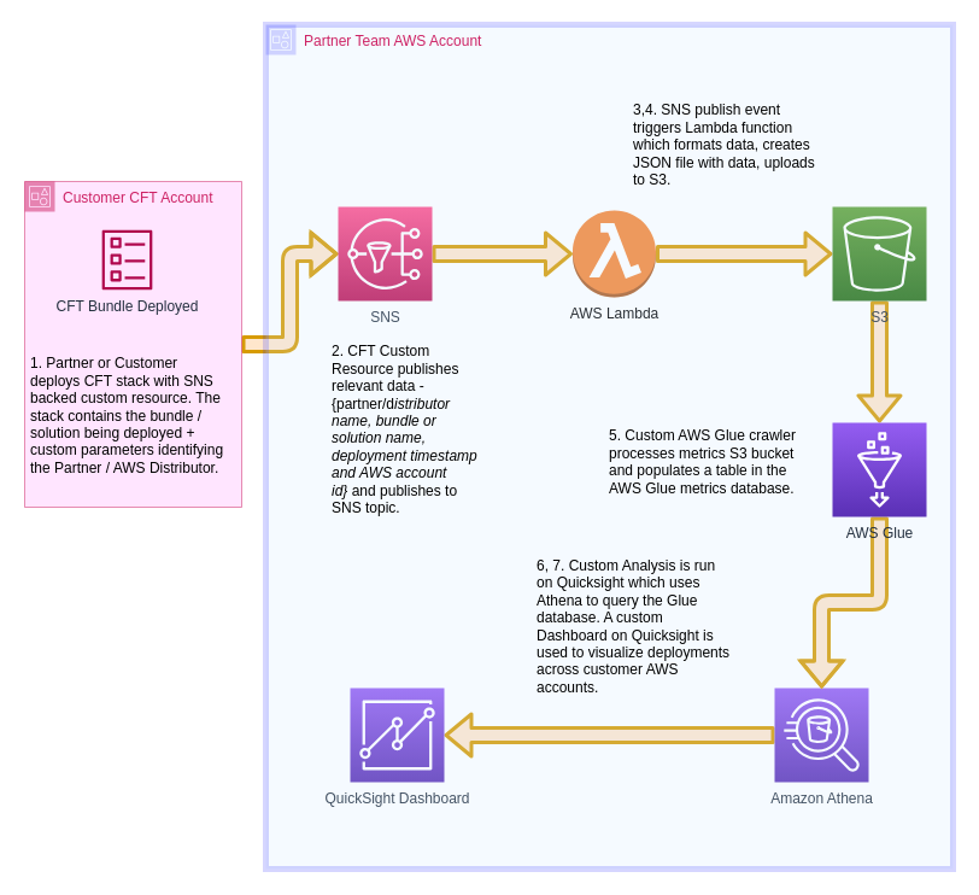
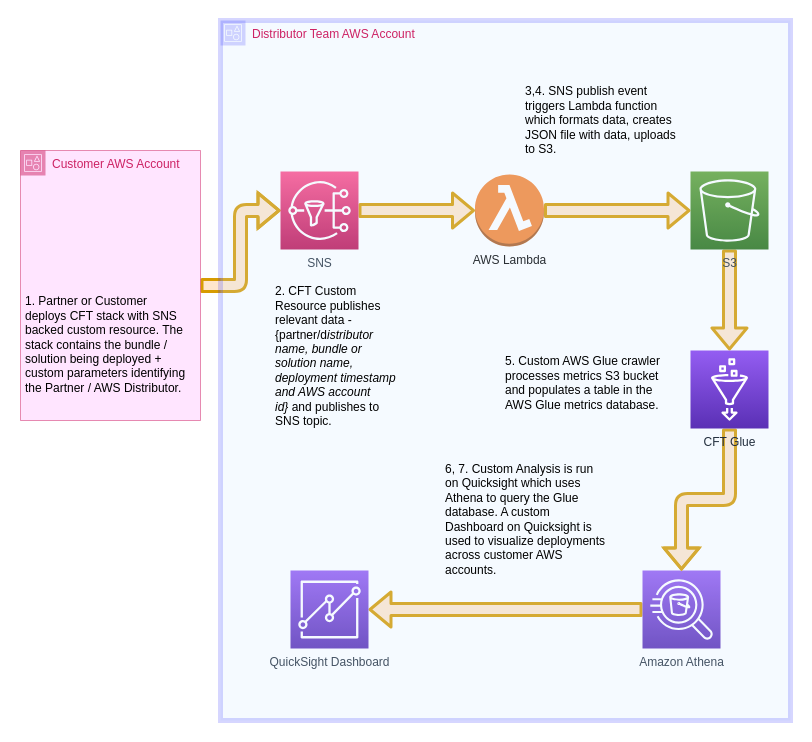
  <mxCell id="0" />
  <mxCell id="1" parent="0" />
  <mxCell id="2" value="" style="edgeStyle=orthogonalEdgeStyle;shape=flexArrow;rounded=1;orthogonalLoop=1;jettySize=auto;html=1;strokeWidth=3;fillColor=#ffe6cc;strokeColor=#d79b00;" parent="1" source="3" target="15" edge="1"><mxGeometry relative="1" as="geometry" /></mxCell>
- <mxCell id="3" value="Customer CFT Account" style="points=[[0,0],[0.25,0],[0.5,0],[0.75,0],[1,0],[1,0.25],[1,0.5],[1,0.75],[1,1],[0.75,1],[0.5,1],[0.25,1],[0,1],[0,0.75],[0,0.5],[0,0.25]];outlineConnect=0;gradientColor=none;html=1;whiteSpace=wrap;fontSize=12;fontStyle=0;container=1;pointerEvents=0;collapsible=0;recursiveResize=0;shape=mxgraph.aws4.group;grIcon=mxgraph.aws4.group_account;strokeColor=#CD2264;fillColor=#FFCCFF;verticalAlign=top;align=left;spacingLeft=30;fontColor=#CD2264;dashed=0;opacity=50;" parent="1" vertex="1"><mxGeometry x="20" y="150" width="180" height="270" as="geometry" /></mxCell>
- <mxCell id="4" value="CFT Bundle Deployed" style="sketch=0;outlineConnect=0;fontColor=#232F3E;gradientColor=none;fillColor=#B0084D;strokeColor=none;dashed=0;verticalLabelPosition=bottom;verticalAlign=top;align=center;html=1;fontSize=12;fontStyle=0;aspect=fixed;pointerEvents=1;shape=mxgraph.aws4.template;" parent="3" vertex="1"><mxGeometry x="64.16" y="40" width="41.67" height="50" as="geometry" /></mxCell>
+ <mxCell id="3" value="Customer AWS Account" style="points=[[0,0],[0.25,0],[0.5,0],[0.75,0],[1,0],[1,0.25],[1,0.5],[1,0.75],[1,1],[0.75,1],[0.5,1],[0.25,1],[0,1],[0,0.75],[0,0.5],[0,0.25]];outlineConnect=0;gradientColor=none;html=1;whiteSpace=wrap;fontSize=12;fontStyle=0;container=1;pointerEvents=0;collapsible=0;recursiveResize=0;shape=mxgraph.aws4.group;grIcon=mxgraph.aws4.group_account;strokeColor=#CD2264;fillColor=#FFCCFF;verticalAlign=top;align=left;spacingLeft=30;fontColor=#CD2264;dashed=0;opacity=50;" parent="1" vertex="1"><mxGeometry x="20" y="150" width="180" height="270" as="geometry" /></mxCell>
  <mxCell id="5" value="&lt;br&gt;1. Partner or Customer deploys CFT stack with SNS backed custom resource. The stack contains the bundle / solution being deployed + custom parameters identifying the Partner / AWS Distributor." style="text;html=1;strokeColor=none;fillColor=none;spacing=5;spacingTop=-20;whiteSpace=wrap;overflow=hidden;rounded=0;" parent="3" vertex="1"><mxGeometry y="140" width="170" height="110" as="geometry" /></mxCell>
  <mxCell id="6" value="" style="edgeStyle=orthogonalEdgeStyle;shape=flexArrow;rounded=1;orthogonalLoop=1;jettySize=auto;html=1;strokeWidth=3;fillColor=#ffe6cc;strokeColor=#d79b00;" parent="1" source="7" target="9" edge="1"><mxGeometry relative="1" as="geometry" /></mxCell>
  <mxCell id="7" value="Amazon Athena" style="sketch=0;points=[[0,0,0],[0.25,0,0],[0.5,0,0],[0.75,0,0],[1,0,0],[0,1,0],[0.25,1,0],[0.5,1,0],[0.75,1,0],[1,1,0],[0,0.25,0],[0,0.5,0],[0,0.75,0],[1,0.25,0],[1,0.5,0],[1,0.75,0]];outlineConnect=0;fontColor=#232F3E;gradientColor=#945DF2;gradientDirection=north;fillColor=#5A30B5;strokeColor=#ffffff;dashed=0;verticalLabelPosition=bottom;verticalAlign=top;align=center;html=1;fontSize=12;fontStyle=0;aspect=fixed;shape=mxgraph.aws4.resourceIcon;resIcon=mxgraph.aws4.athena;" parent="1" vertex="1"><mxGeometry x="642" y="570" width="78" height="78" as="geometry" /></mxCell>
  <mxCell id="8" value="" style="edgeStyle=orthogonalEdgeStyle;shape=flexArrow;rounded=1;orthogonalLoop=1;jettySize=auto;html=1;strokeWidth=3;fillColor=#ffe6cc;strokeColor=#d79b00;" parent="1" source="19" target="7" edge="1"><mxGeometry relative="1" as="geometry" /></mxCell>
  <mxCell id="9" value="QuickSight Dashboard" style="sketch=0;points=[[0,0,0],[0.25,0,0],[0.5,0,0],[0.75,0,0],[1,0,0],[0,1,0],[0.25,1,0],[0.5,1,0],[0.75,1,0],[1,1,0],[0,0.25,0],[0,0.5,0],[0,0.75,0],[1,0.25,0],[1,0.5,0],[1,0.75,0]];outlineConnect=0;fontColor=#232F3E;gradientColor=#945DF2;gradientDirection=north;fillColor=#5A30B5;strokeColor=#ffffff;dashed=0;verticalLabelPosition=bottom;verticalAlign=top;align=center;html=1;fontSize=12;fontStyle=0;aspect=fixed;shape=mxgraph.aws4.resourceIcon;resIcon=mxgraph.aws4.quicksight;" parent="1" vertex="1"><mxGeometry x="290" y="570" width="78" height="78" as="geometry" /></mxCell>
  <mxCell id="10" value="" style="edgeStyle=orthogonalEdgeStyle;shape=flexArrow;rounded=1;orthogonalLoop=1;jettySize=auto;html=1;strokeWidth=3;fillColor=#ffe6cc;strokeColor=#d79b00;" parent="1" source="11" target="13" edge="1"><mxGeometry relative="1" as="geometry" /></mxCell>
  <mxCell id="11" value="AWS Lambda" style="outlineConnect=0;dashed=0;verticalLabelPosition=bottom;verticalAlign=top;align=center;html=1;shape=mxgraph.aws3.lambda_function;fillColor=#F58534;gradientColor=none;" parent="1" vertex="1"><mxGeometry x="474.5" y="174" width="69" height="72" as="geometry" /></mxCell>
  <mxCell id="12" value="" style="edgeStyle=orthogonalEdgeStyle;shape=flexArrow;rounded=1;orthogonalLoop=1;jettySize=auto;html=1;strokeWidth=3;fillColor=#ffe6cc;strokeColor=#d79b00;" parent="1" source="13" target="19" edge="1"><mxGeometry relative="1" as="geometry" /></mxCell>
  <mxCell id="13" value="S3" style="sketch=0;points=[[0,0,0],[0.25,0,0],[0.5,0,0],[0.75,0,0],[1,0,0],[0,1,0],[0.25,1,0],[0.5,1,0],[0.75,1,0],[1,1,0],[0,0.25,0],[0,0.5,0],[0,0.75,0],[1,0.25,0],[1,0.5,0],[1,0.75,0]];outlineConnect=0;fontColor=#232F3E;gradientColor=#60A337;gradientDirection=north;fillColor=#277116;strokeColor=#ffffff;dashed=0;verticalLabelPosition=bottom;verticalAlign=top;align=center;html=1;fontSize=12;fontStyle=0;aspect=fixed;shape=mxgraph.aws4.resourceIcon;resIcon=mxgraph.aws4.s3;" parent="1" vertex="1"><mxGeometry x="690" y="171" width="78" height="78" as="geometry" /></mxCell>
  <mxCell id="14" value="" style="edgeStyle=orthogonalEdgeStyle;shape=flexArrow;rounded=1;orthogonalLoop=1;jettySize=auto;html=1;strokeWidth=3;fillColor=#ffe6cc;strokeColor=#d79b00;" parent="1" source="15" target="11" edge="1"><mxGeometry relative="1" as="geometry" /></mxCell>
  <mxCell id="15" value="SNS" style="sketch=0;points=[[0,0,0],[0.25,0,0],[0.5,0,0],[0.75,0,0],[1,0,0],[0,1,0],[0.25,1,0],[0.5,1,0],[0.75,1,0],[1,1,0],[0,0.25,0],[0,0.5,0],[0,0.75,0],[1,0.25,0],[1,0.5,0],[1,0.75,0]];outlineConnect=0;fontColor=#232F3E;gradientColor=#FF4F8B;gradientDirection=north;fillColor=#BC1356;strokeColor=#ffffff;dashed=0;verticalLabelPosition=bottom;verticalAlign=top;align=center;html=1;fontSize=12;fontStyle=0;aspect=fixed;shape=mxgraph.aws4.resourceIcon;resIcon=mxgraph.aws4.sns;" parent="1" vertex="1"><mxGeometry x="280" y="171" width="78" height="78" as="geometry" /></mxCell>
- <mxCell id="16" value="Partner Team AWS Account" style="points=[[0,0],[0.25,0],[0.5,0],[0.75,0],[1,0],[1,0.25],[1,0.5],[1,0.75],[1,1],[0.75,1],[0.5,1],[0.25,1],[0,1],[0,0.75],[0,0.5],[0,0.25]];outlineConnect=0;gradientColor=none;html=1;whiteSpace=wrap;fontSize=12;fontStyle=0;container=1;pointerEvents=0;collapsible=0;recursiveResize=0;shape=mxgraph.aws4.group;grIcon=mxgraph.aws4.group_account;strokeColor=#3333FF;fillColor=#CCE5FF;verticalAlign=top;align=left;spacingLeft=30;fontColor=#CD2264;dashed=0;strokeWidth=5;shadow=0;sketch=0;opacity=20;" parent="1" vertex="1"><mxGeometry x="220" y="20" width="570" height="700" as="geometry" /></mxCell>
+ <mxCell id="16" value="Distributor Team AWS Account" style="points=[[0,0],[0.25,0],[0.5,0],[0.75,0],[1,0],[1,0.25],[1,0.5],[1,0.75],[1,1],[0.75,1],[0.5,1],[0.25,1],[0,1],[0,0.75],[0,0.5],[0,0.25]];outlineConnect=0;gradientColor=none;html=1;whiteSpace=wrap;fontSize=12;fontStyle=0;container=1;pointerEvents=0;collapsible=0;recursiveResize=0;shape=mxgraph.aws4.group;grIcon=mxgraph.aws4.group_account;strokeColor=#3333FF;fillColor=#CCE5FF;verticalAlign=top;align=left;spacingLeft=30;fontColor=#CD2264;dashed=0;strokeWidth=5;shadow=0;sketch=0;opacity=20;" parent="1" vertex="1"><mxGeometry x="220" y="20" width="570" height="700" as="geometry" /></mxCell>
  <mxCell id="17" value="&lt;br&gt;3,4. SNS publish event triggers Lambda function which formats data, creates JSON file with data, uploads to S3." style="text;html=1;strokeColor=none;fillColor=none;spacing=5;spacingTop=-20;whiteSpace=wrap;overflow=hidden;rounded=0;" parent="16" vertex="1"><mxGeometry x="300" y="60" width="170" height="80" as="geometry" /></mxCell>
  <mxCell id="18" value="&lt;br&gt;5. Custom AWS Glue crawler processes metrics S3 bucket and populates a table in the AWS Glue metrics database." style="text;html=1;strokeColor=none;fillColor=none;spacing=5;spacingTop=-20;whiteSpace=wrap;overflow=hidden;rounded=0;" parent="16" vertex="1"><mxGeometry x="280" y="330" width="170" height="60" as="geometry" /></mxCell>
- <mxCell id="19" value="AWS Glue" style="sketch=0;points=[[0,0,0],[0.25,0,0],[0.5,0,0],[0.75,0,0],[1,0,0],[0,1,0],[0.25,1,0],[0.5,1,0],[0.75,1,0],[1,1,0],[0,0.25,0],[0,0.5,0],[0,0.75,0],[1,0.25,0],[1,0.5,0],[1,0.75,0]];outlineConnect=0;fontColor=#232F3E;gradientColor=#945DF2;gradientDirection=north;fillColor=#5A30B5;strokeColor=#ffffff;dashed=0;verticalLabelPosition=bottom;verticalAlign=top;align=center;html=1;fontSize=12;fontStyle=0;aspect=fixed;shape=mxgraph.aws4.resourceIcon;resIcon=mxgraph.aws4.glue;" parent="16" vertex="1"><mxGeometry x="470" y="330" width="78" height="78" as="geometry" /></mxCell>
+ <mxCell id="19" value="CFT Glue" style="sketch=0;points=[[0,0,0],[0.25,0,0],[0.5,0,0],[0.75,0,0],[1,0,0],[0,1,0],[0.25,1,0],[0.5,1,0],[0.75,1,0],[1,1,0],[0,0.25,0],[0,0.5,0],[0,0.75,0],[1,0.25,0],[1,0.5,0],[1,0.75,0]];outlineConnect=0;fontColor=#232F3E;gradientColor=#945DF2;gradientDirection=north;fillColor=#5A30B5;strokeColor=#ffffff;dashed=0;verticalLabelPosition=bottom;verticalAlign=top;align=center;html=1;fontSize=12;fontStyle=0;aspect=fixed;shape=mxgraph.aws4.resourceIcon;resIcon=mxgraph.aws4.glue;" parent="16" vertex="1"><mxGeometry x="470" y="330" width="78" height="78" as="geometry" /></mxCell>
  <mxCell id="20" value="6, 7. Custom Analysis is run on Quicksight which uses Athena to query the Glue database. A custom Dashboard on Quicksight is used to visualize deployments across customer AWS accounts." style="text;html=1;strokeColor=none;fillColor=none;spacing=5;spacingTop=-20;whiteSpace=wrap;overflow=hidden;rounded=0;" parent="16" vertex="1"><mxGeometry x="220" y="452" width="170" height="105" as="geometry" /></mxCell>
  <mxCell id="21" value="&lt;br&gt;2. CFT Custom Resource publishes relevant data - {partner/d&lt;i&gt;istributor name, bundle or solution name, deployment timestamp and AWS account id}&amp;nbsp;&lt;/i&gt;and publishes to SNS topic." style="text;html=1;strokeColor=none;fillColor=none;spacing=5;spacingTop=-20;whiteSpace=wrap;overflow=hidden;rounded=0;" parent="16" vertex="1"><mxGeometry x="50" y="260" width="132" height="150" as="geometry" /></mxCell>
